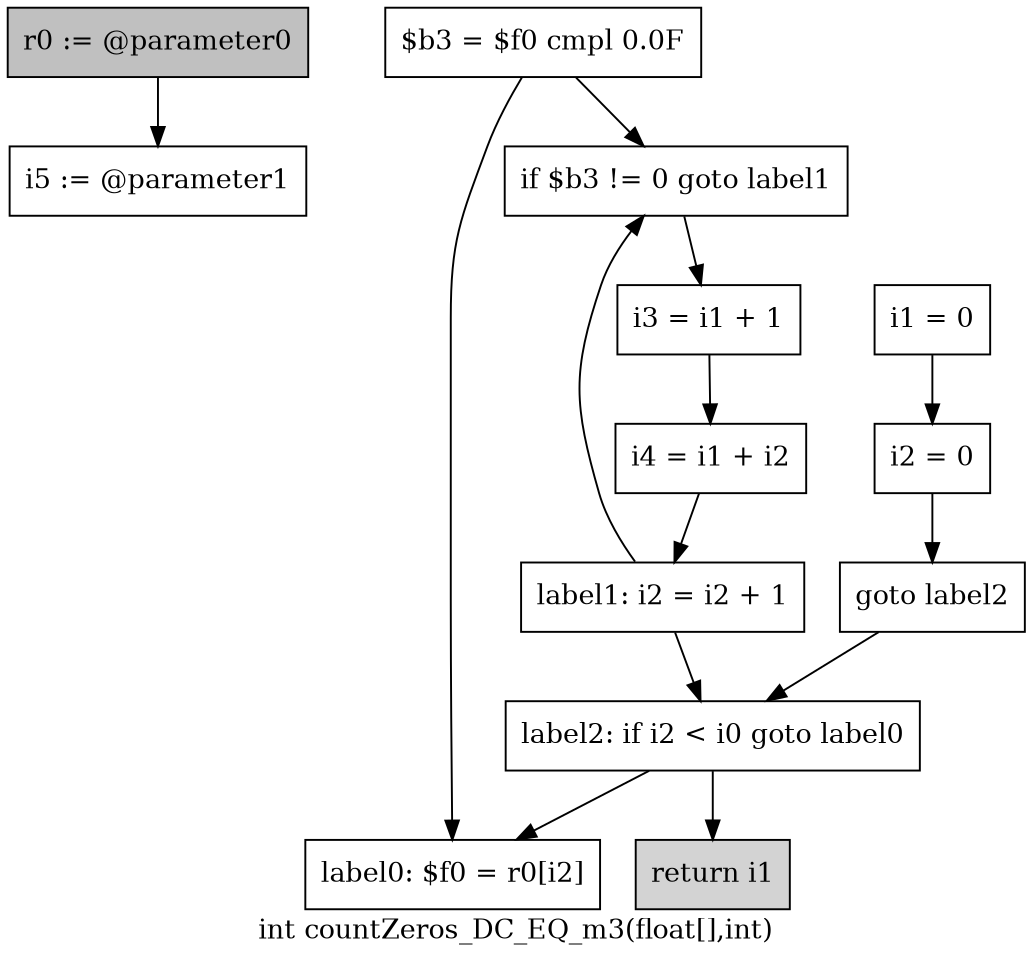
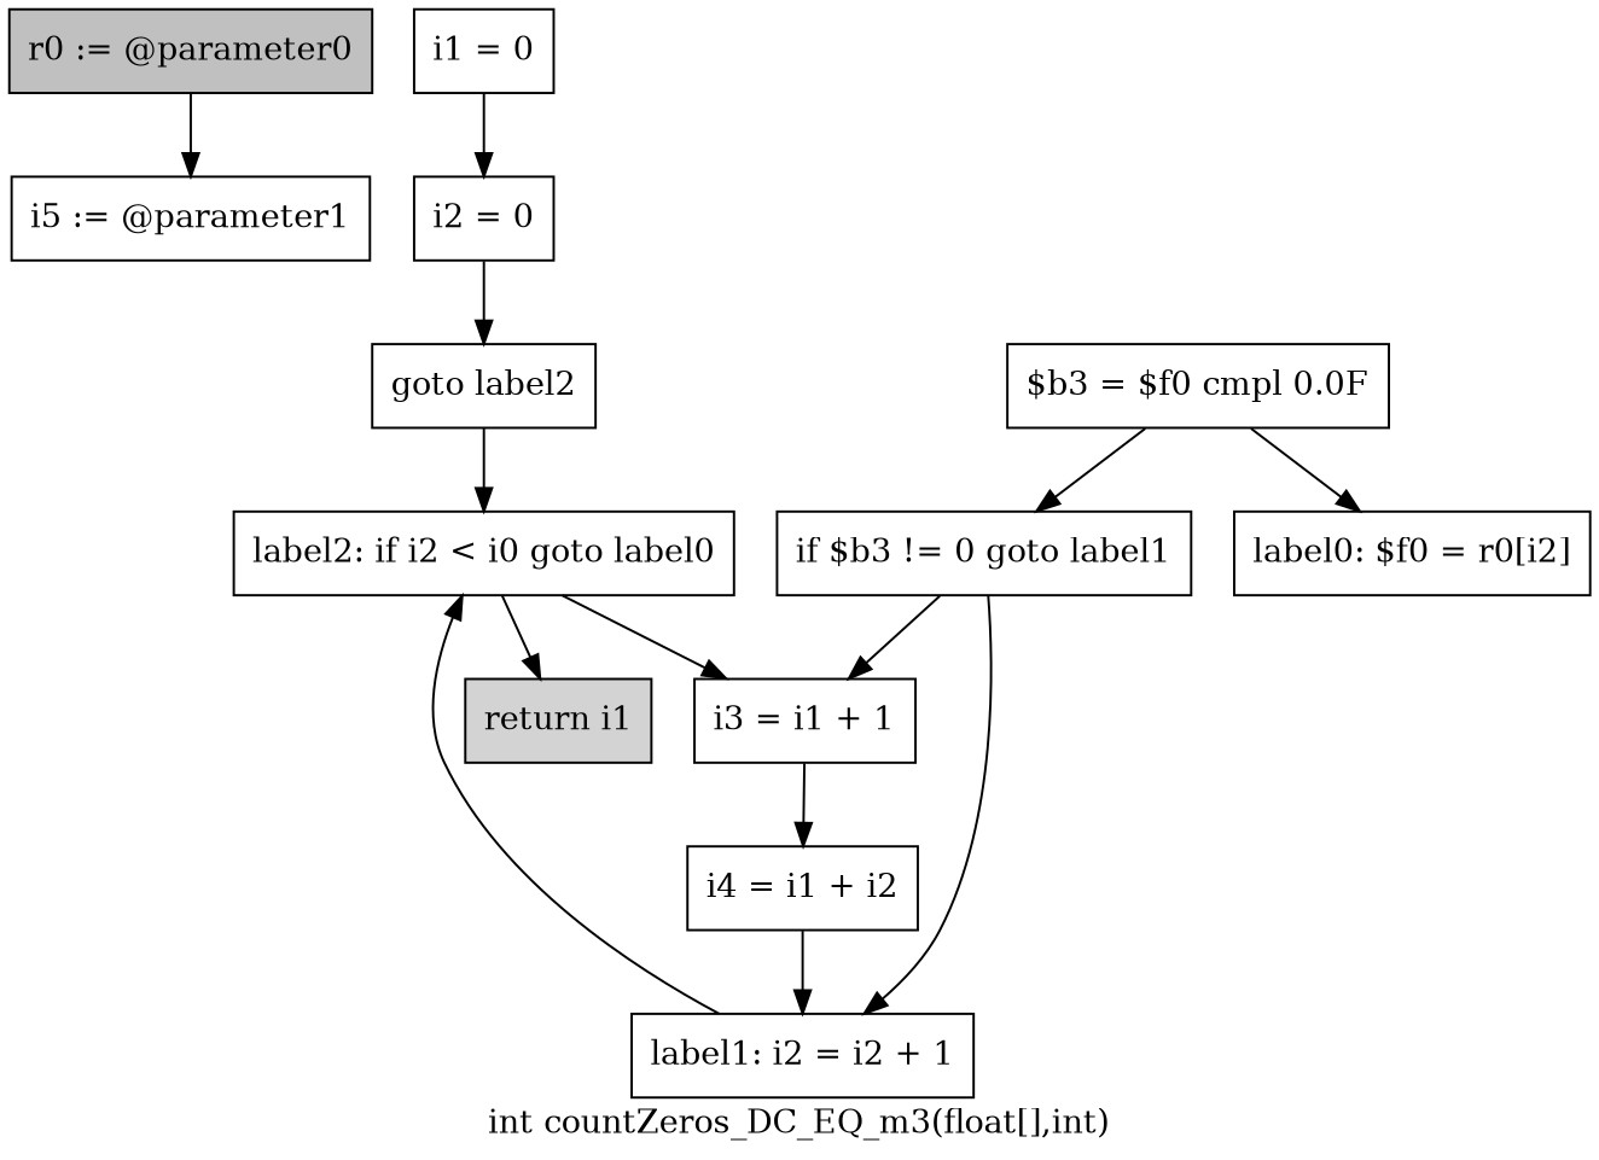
  digraph {
    label="int countZeros_DC_EQ_m3(float[],int)"
    node [shape=box]
    n1 [fillcolor=gray label="r0 := @parameter0" style=filled]
    n2 [label="i5 := @parameter1"]
    n3 [label="i1 = 0"]
    n4 [label="i2 = 0"]
    n5 [label="goto label2"]
    n6 [label="label2: if i2 < i0 goto label0"]
    n7 [label="label0: $f0 = r0[i2]"]
    n8 [fillcolor=lightgray label="return i1" style=filled]
    n9 [label="$b3 = $f0 cmpl 0.0F"]
    n10 [label="if $b3 != 0 goto label1"]
    n11 [label="i3 = i1 + 1"]
    n12 [label="label1: i2 = i2 + 1"]
    n13 [label="i4 = i1 + i2"]
    n1 -> n2
    n3 -> n4
    n4 -> n5
    n5 -> n6
-   n6 -> n7
+   n6 -> n11
    n6 -> n8
    n9 -> n7
    n9 -> n10
    n10 -> n11
-   n12 -> n10
+   n10 -> n12
    n11 -> n13
    n12 -> n6
    n13 -> n12
  }
